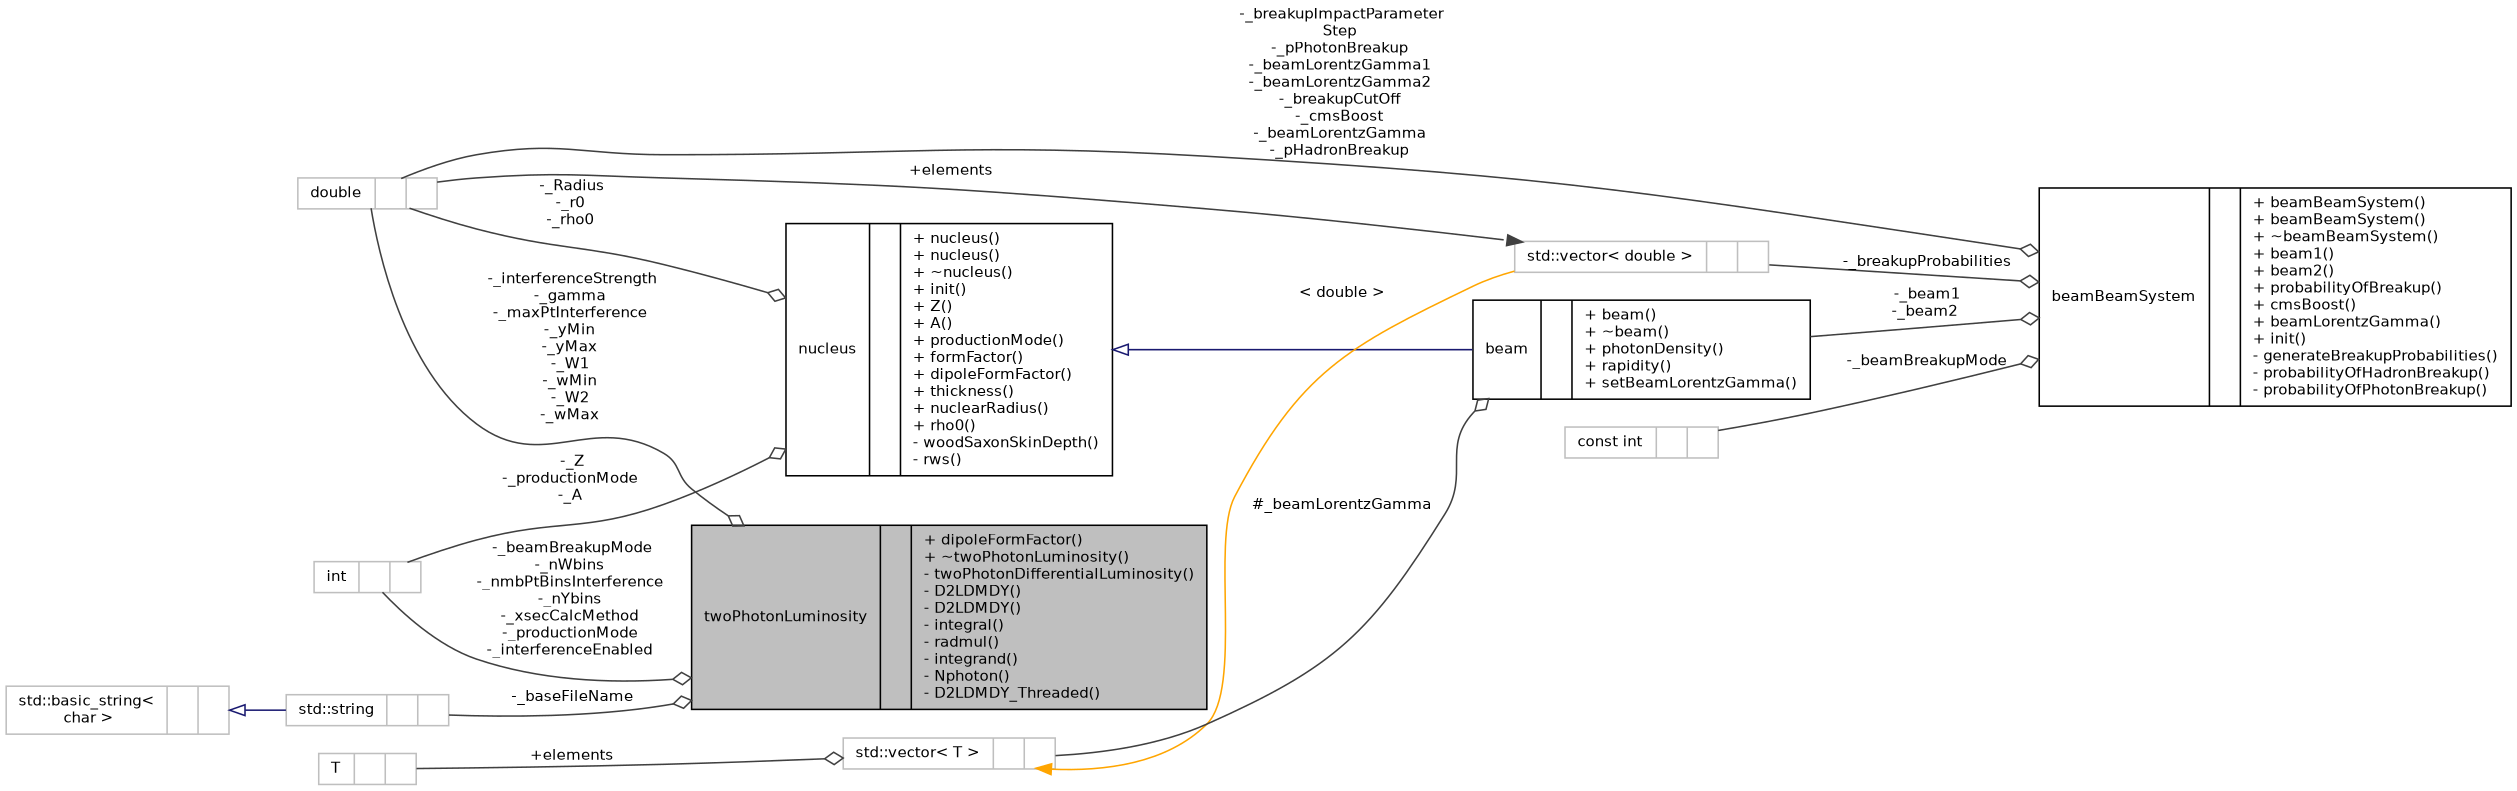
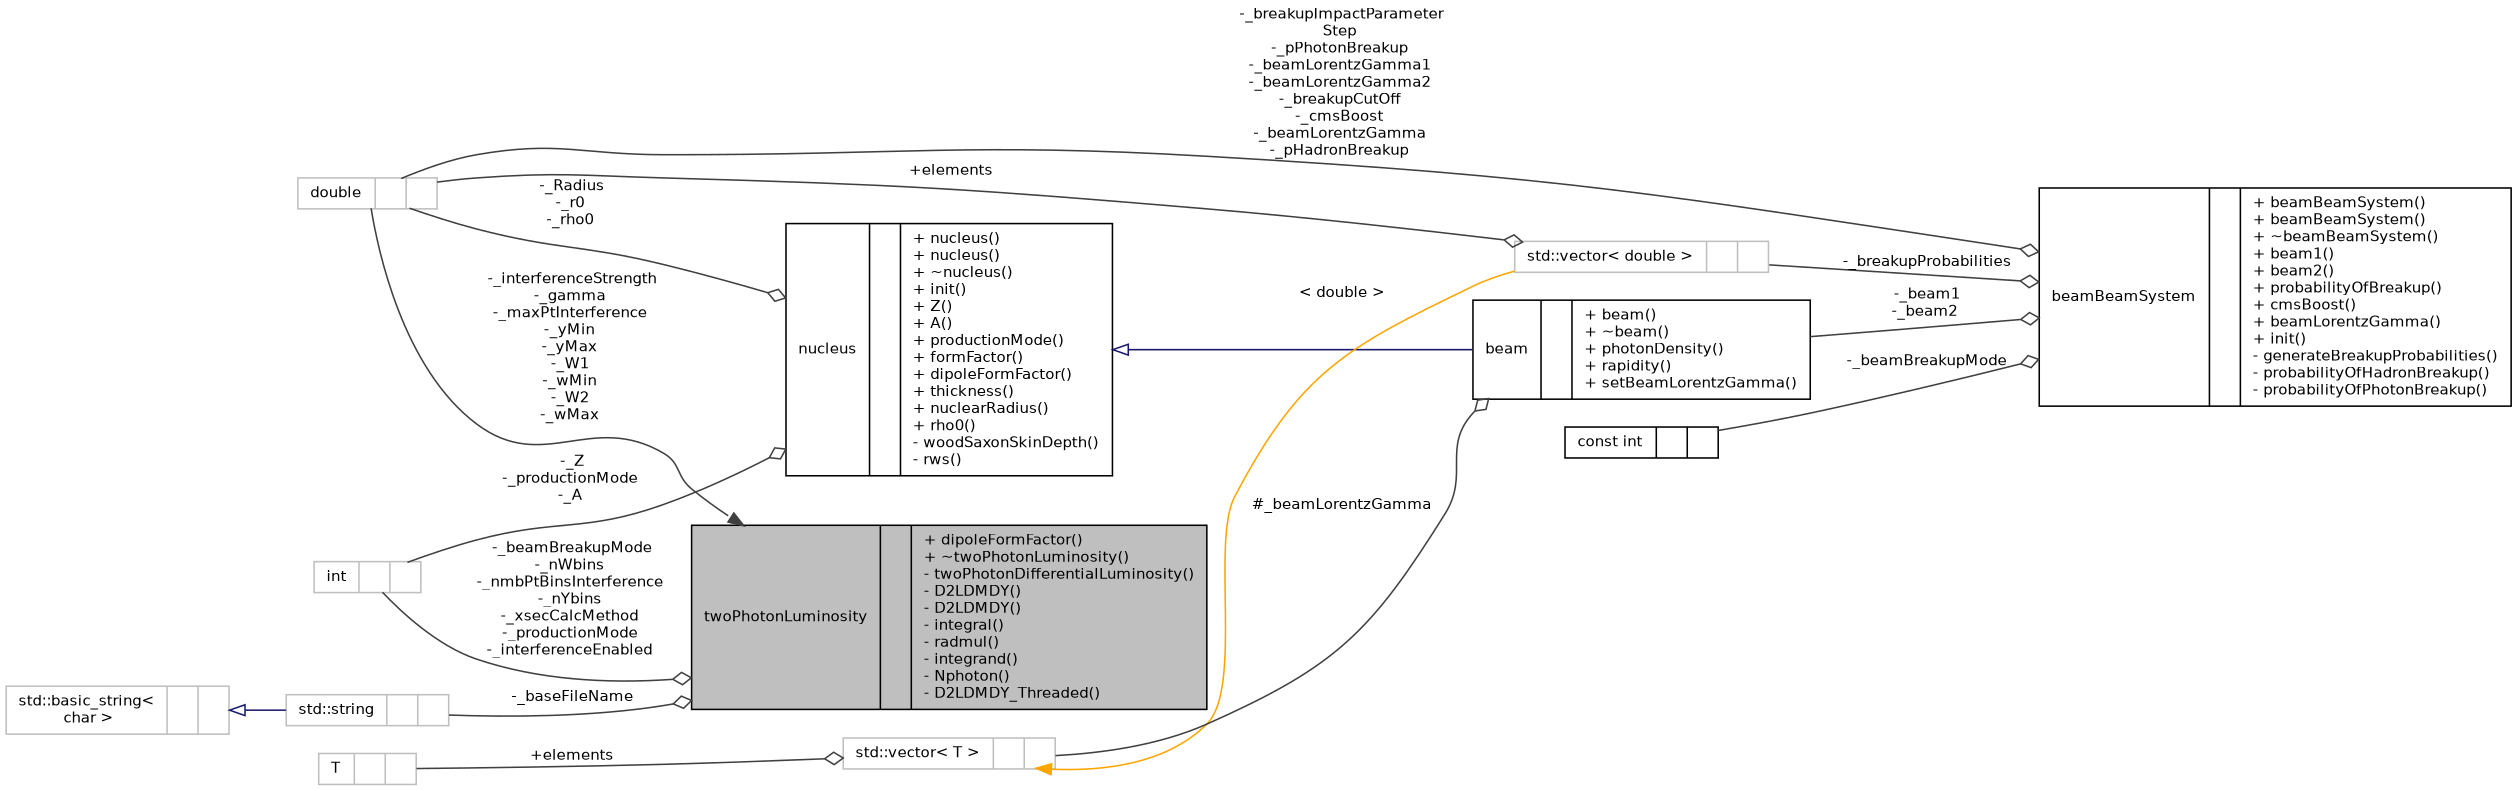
  digraph {
    rankdir=LR
    node [color=grey75 fontname=Helvetica fontsize=10 shape=record]
    edge [arrowhead=odiamond color=grey25 fontname=Helvetica fontsize=10 labelfontname=Helvetica labelfontsize=10 style=solid]
    n1 [color=black fillcolor=grey75 fontcolor=black height=0.2 label="{twoPhotonLuminosity\n||+ dipoleFormFactor()\l+ ~twoPhotonLuminosity()\l- twoPhotonDifferentialLuminosity()\l- D2LDMDY()\l- D2LDMDY()\l- integral()\l- radmul()\l- integrand()\l- Nphoton()\l- D2LDMDY_Threaded()\l}" style=filled width=0.4]
    n2 [color=black height=0.2 label="{beamBeamSystem\n||+ beamBeamSystem()\l+ beamBeamSystem()\l+ ~beamBeamSystem()\l+ beam1()\l+ beam2()\l+ probabilityOfBreakup()\l+ cmsBoost()\l+ beamLorentzGamma()\l+ init()\l- generateBreakupProbabilities()\l- probabilityOfHadronBreakup()\l- probabilityOfPhotonBreakup()\l}" width=0.4]
    n3 [height=0.2 label="{double\n||}" width=0.4]
    n4 [color=black height=0.2 label="{nucleus\n||+ nucleus()\l+ nucleus()\l+ ~nucleus()\l+ init()\l+ Z()\l+ A()\l+ productionMode()\l+ formFactor()\l+ dipoleFormFactor()\l+ thickness()\l+ nuclearRadius()\l+ rho0()\l- woodSaxonSkinDepth()\l- rws()\l}" width=0.4]
    n5 [height=0.2 label="{std::vector\< double \>\n||}" width=0.4]
    n6 [color=black height=0.2 label="{beam\n||+ beam()\l+ ~beam()\l+ photonDensity()\l+ rapidity()\l+ setBeamLorentzGamma()\l}" width=0.4]
-   n7 [height=0.2 label="{const int\n||}" width=0.4]
+   n7 [color=black height=0.2 label="{const int\n||}" width=0.4]
    n8 [height=0.2 label="{int\n||}" width=0.4]
    n9 [height=0.2 label="{std::vector\< T \>\n||}" width=0.4]
    n10 [height=0.2 label="{T\n||}" width=0.4]
    n11 [height=0.2 label="{std::string\n||}" width=0.4]
    n12 [height=0.2 label="{std::basic_string\<\l char \>\n||}" width=0.4]
-   n3 -> n1 [label=" -_interferenceStrength\n-_gamma\n-_maxPtInterference\n-_yMin\n-_yMax\n-_W1\n-_wMin\n-_W2\n-_wMax"]
+   n3 -> n1 [arrowhead=normal label=" -_interferenceStrength\n-_gamma\n-_maxPtInterference\n-_yMin\n-_yMax\n-_W1\n-_wMin\n-_W2\n-_wMax"]
    n3 -> n2 [label=" -_breakupImpactParameter\lStep\n-_pPhotonBreakup\n-_beamLorentzGamma1\n-_beamLorentzGamma2\n-_breakupCutOff\n-_cmsBoost\n-_beamLorentzGamma\n-_pHadronBreakup"]
    n3 -> n4 [label=" -_Radius\n-_r0\n-_rho0"]
-   n3 -> n5 [arrowhead=normal label=" +elements"]
+   n3 -> n5 [label=" +elements"]
    n4 -> n6 [arrowtail=onormal color=midnightblue dir=back arrowhead=""]
    n5 -> n2 [label=" -_breakupProbabilities"]
    n6 -> n2 [label=" -_beam1\n-_beam2"]
    n7 -> n2 [label=" -_beamBreakupMode"]
    n8 -> n1 [label=" -_beamBreakupMode\n-_nWbins\n-_nmbPtBinsInterference\n-_nYbins\n-_xsecCalcMethod\n-_productionMode\n-_interferenceEnabled"]
    n8 -> n4 [label=" -_Z\n-_productionMode\n-_A"]
    n9 -> n5 [color=orange dir=back label=" \< double \>" arrowhead=""]
    n9 -> n6 [label=" #_beamLorentzGamma"]
    n10 -> n9 [label=" +elements"]
    n11 -> n1 [label=" -_baseFileName"]
    n12 -> n11 [arrowtail=onormal color=midnightblue dir=back arrowhead=""]
  }
